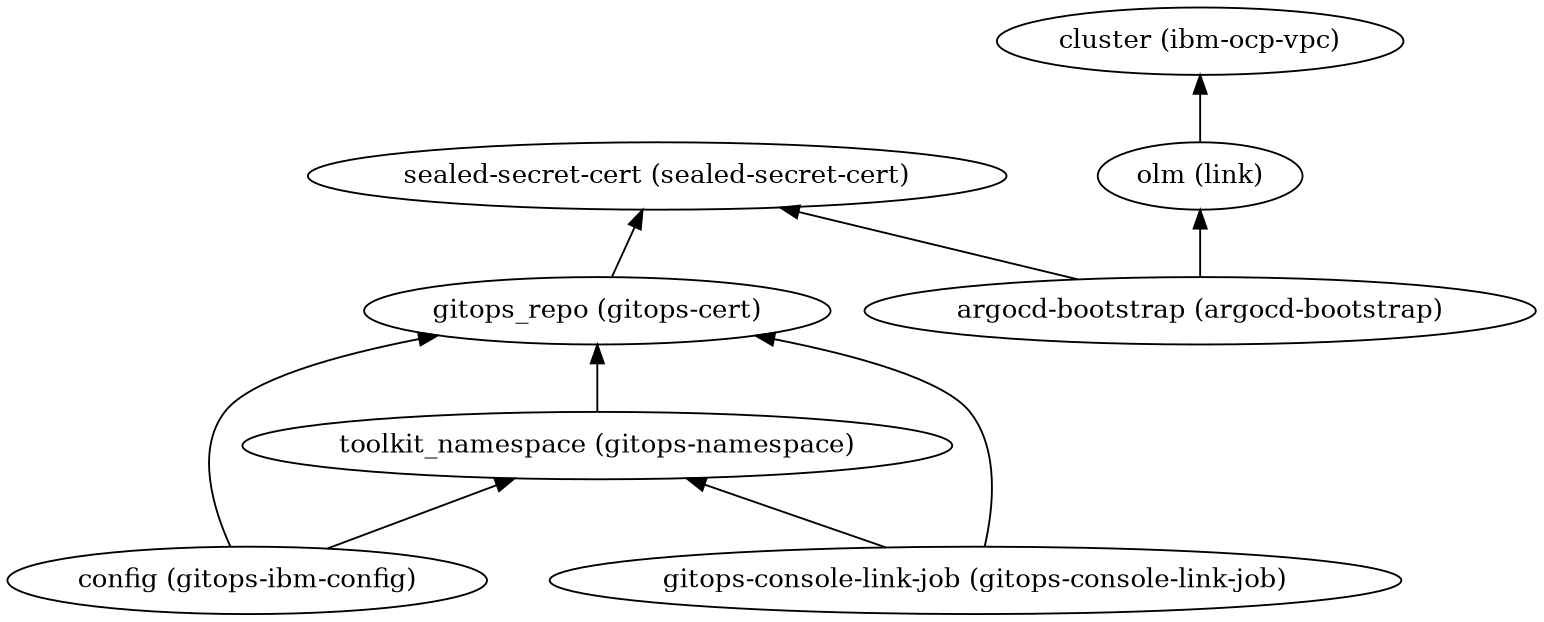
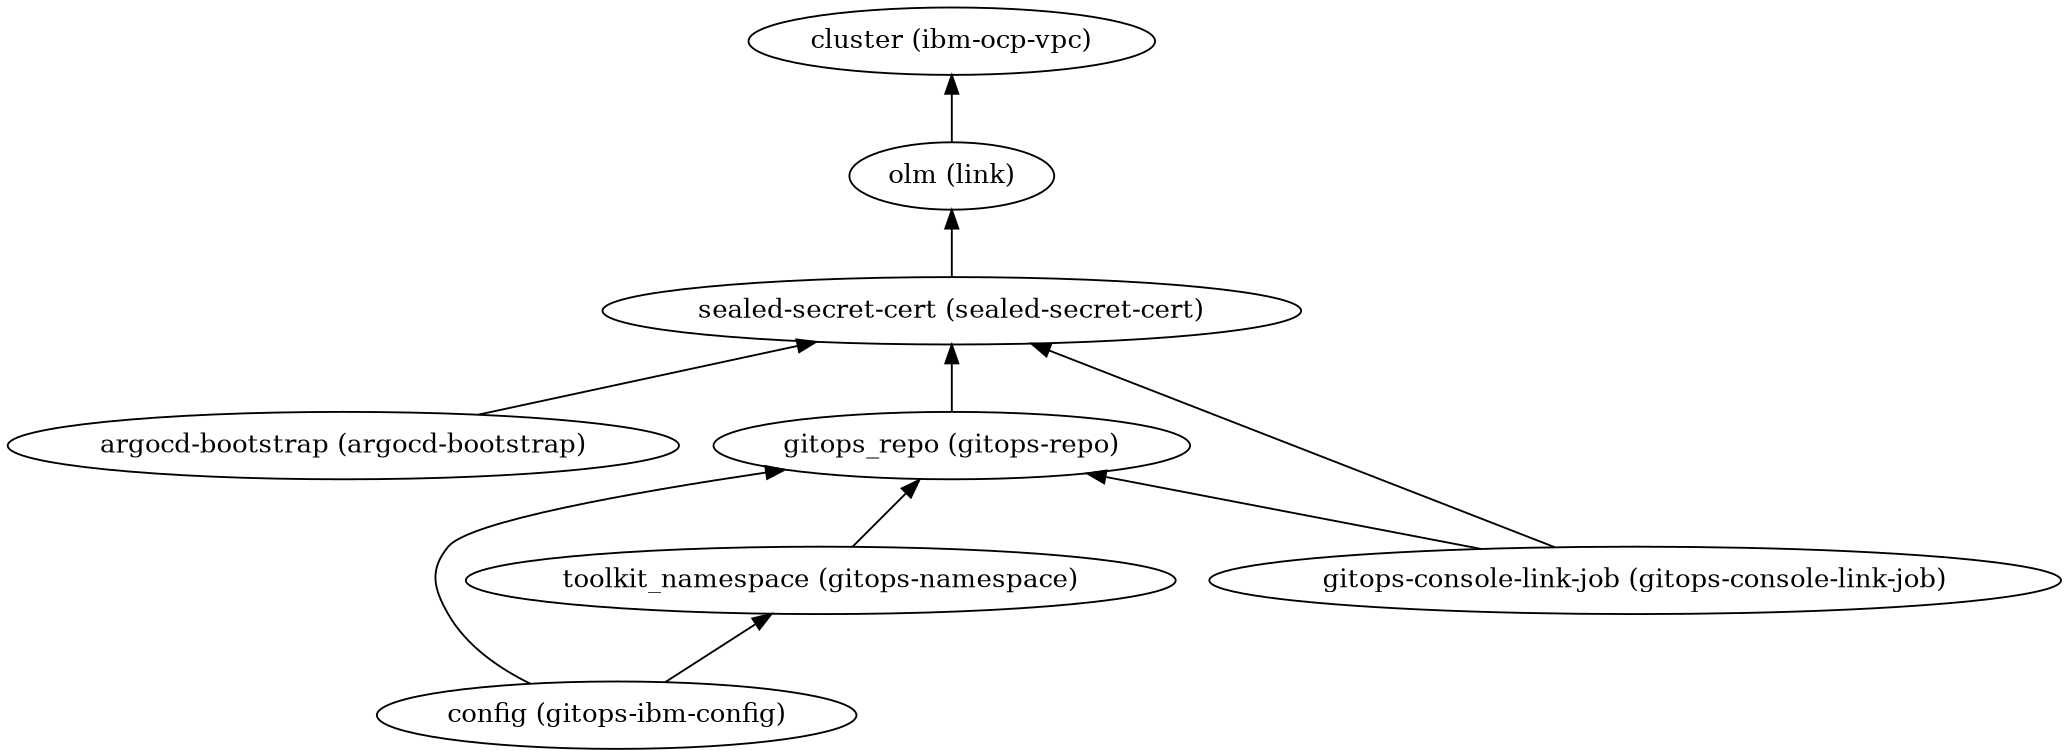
  digraph {
    rankdir=BT
-   "gitops_repo (gitops-repo)" [label="gitops_repo (gitops-cert)"]
+   "gitops_repo (gitops-repo)"
    "sealed-secret-cert (sealed-secret-cert)"
    "argocd-bootstrap (argocd-bootstrap)"
    n4 [label="olm (link)"]
    "cluster (ibm-ocp-vpc)"
    n6 [label="config (gitops-ibm-config)"]
    "toolkit_namespace (gitops-namespace)"
    "gitops-console-link-job (gitops-console-link-job)"
    "gitops_repo (gitops-repo)" -> "sealed-secret-cert (sealed-secret-cert)"
    "argocd-bootstrap (argocd-bootstrap)" -> "sealed-secret-cert (sealed-secret-cert)"
-   "argocd-bootstrap (argocd-bootstrap)" -> n4
+   "sealed-secret-cert (sealed-secret-cert)" -> n4
    n4 -> "cluster (ibm-ocp-vpc)"
    n6 -> "gitops_repo (gitops-repo)"
    n6 -> "toolkit_namespace (gitops-namespace)"
    "toolkit_namespace (gitops-namespace)" -> "gitops_repo (gitops-repo)"
    "gitops-console-link-job (gitops-console-link-job)" -> "gitops_repo (gitops-repo)"
-   "gitops-console-link-job (gitops-console-link-job)" -> "toolkit_namespace (gitops-namespace)"
+   "gitops-console-link-job (gitops-console-link-job)" -> "sealed-secret-cert (sealed-secret-cert)"
  }
